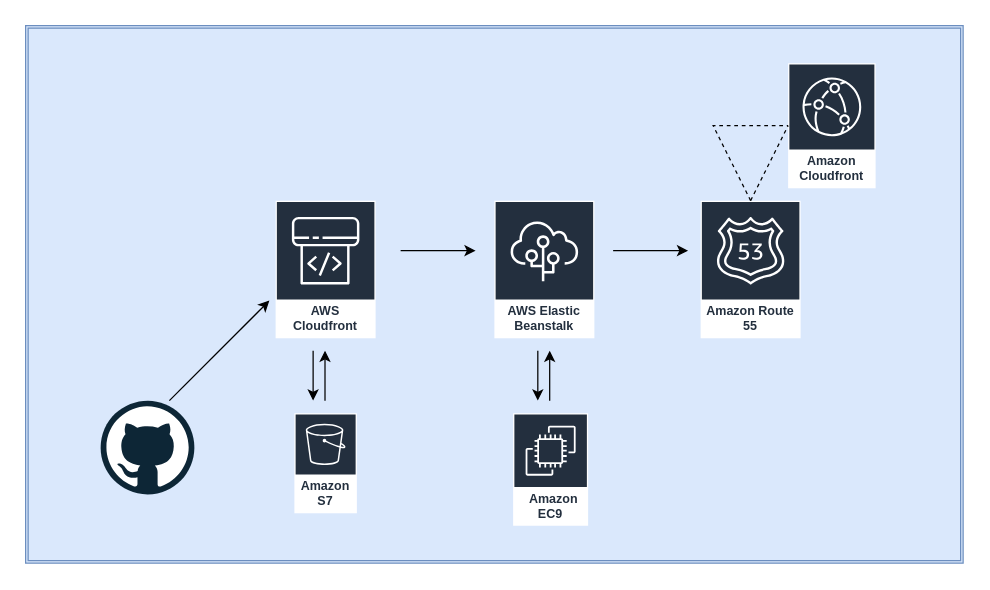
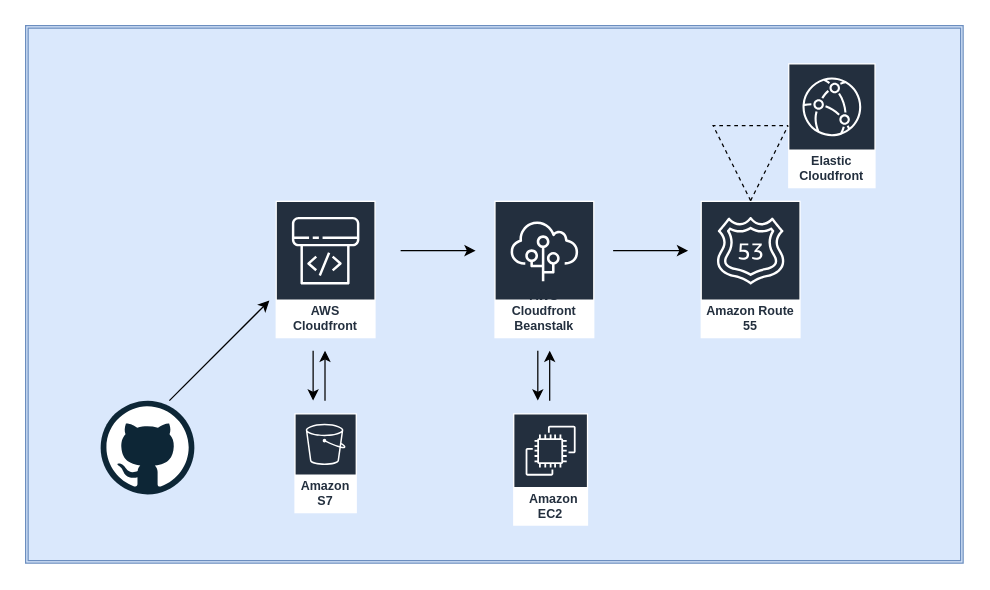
  <mxCell id="0" />
  <mxCell id="1" parent="0" />
  <mxCell id="2" value="" style="shape=ext;double=1;rounded=0;whiteSpace=wrap;html=1;fillColor=#dae8fc;strokeColor=#6c8ebf;" vertex="1" parent="1"><mxGeometry x="20" y="20" width="750" height="430" as="geometry" /></mxCell>
- <mxCell id="3" value="&lt;br&gt;&lt;br&gt;&amp;nbsp; Amazon EC9" style="sketch=0;outlineConnect=0;fontColor=#232F3E;gradientColor=none;strokeColor=#ffffff;fillColor=#232F3E;dashed=0;verticalLabelPosition=middle;verticalAlign=bottom;align=center;html=1;whiteSpace=wrap;fontSize=10;fontStyle=1;spacing=3;shape=mxgraph.aws4.productIcon;prIcon=mxgraph.aws4.ec2;" vertex="1" parent="1"><mxGeometry x="410" y="330" width="60" height="90" as="geometry" /></mxCell>
- <mxCell id="4" value="AWS Elastic Beanstalk" style="sketch=0;outlineConnect=0;fontColor=#232F3E;gradientColor=none;strokeColor=#ffffff;fillColor=#232F3E;dashed=0;verticalLabelPosition=middle;verticalAlign=bottom;align=center;html=1;whiteSpace=wrap;fontSize=10;fontStyle=1;spacing=3;shape=mxgraph.aws4.productIcon;prIcon=mxgraph.aws4.elastic_beanstalk;" vertex="1" parent="1"><mxGeometry x="395" y="160" width="80" height="110" as="geometry" /></mxCell>
+ <mxCell id="3" value="&lt;br&gt;&lt;br&gt;&amp;nbsp; Amazon EC2" style="sketch=0;outlineConnect=0;fontColor=#232F3E;gradientColor=none;strokeColor=#ffffff;fillColor=#232F3E;dashed=0;verticalLabelPosition=middle;verticalAlign=bottom;align=center;html=1;whiteSpace=wrap;fontSize=10;fontStyle=1;spacing=3;shape=mxgraph.aws4.productIcon;prIcon=mxgraph.aws4.ec2;" vertex="1" parent="1"><mxGeometry x="410" y="330" width="60" height="90" as="geometry" /></mxCell>
+ <mxCell id="4" value="AWS Cloudfront Beanstalk" style="sketch=0;outlineConnect=0;fontColor=#232F3E;gradientColor=none;strokeColor=#ffffff;fillColor=#232F3E;dashed=0;verticalLabelPosition=middle;verticalAlign=bottom;align=center;html=1;whiteSpace=wrap;fontSize=10;fontStyle=1;spacing=3;shape=mxgraph.aws4.productIcon;prIcon=mxgraph.aws4.elastic_beanstalk;" vertex="1" parent="1"><mxGeometry x="395" y="160" width="80" height="110" as="geometry" /></mxCell>
  <mxCell id="5" value="AWS Cloudfront" style="sketch=0;outlineConnect=0;fontColor=#232F3E;gradientColor=none;strokeColor=#ffffff;fillColor=#232F3E;dashed=0;verticalLabelPosition=middle;verticalAlign=bottom;align=center;html=1;whiteSpace=wrap;fontSize=10;fontStyle=1;spacing=3;shape=mxgraph.aws4.productIcon;prIcon=mxgraph.aws4.codepipeline;" vertex="1" parent="1"><mxGeometry x="220" y="160" width="80" height="110" as="geometry" /></mxCell>
  <mxCell id="6" value="Amazon S7" style="sketch=0;outlineConnect=0;fontColor=#232F3E;gradientColor=none;strokeColor=#ffffff;fillColor=#232F3E;dashed=0;verticalLabelPosition=middle;verticalAlign=bottom;align=center;html=1;whiteSpace=wrap;fontSize=10;fontStyle=1;spacing=3;shape=mxgraph.aws4.productIcon;prIcon=mxgraph.aws4.s3;" vertex="1" parent="1"><mxGeometry x="235" y="330" width="50" height="80" as="geometry" /></mxCell>
  <mxCell id="7" value="Amazon Route 55" style="sketch=0;outlineConnect=0;fontColor=#232F3E;gradientColor=none;strokeColor=#ffffff;fillColor=#232F3E;dashed=0;verticalLabelPosition=middle;verticalAlign=bottom;align=center;html=1;whiteSpace=wrap;fontSize=10;fontStyle=1;spacing=3;shape=mxgraph.aws4.productIcon;prIcon=mxgraph.aws4.route_53;" vertex="1" parent="1"><mxGeometry x="560" y="160" width="80" height="110" as="geometry" /></mxCell>
- <mxCell id="8" value="Amazon Cloudfront" style="sketch=0;outlineConnect=0;fontColor=#232F3E;gradientColor=none;strokeColor=#ffffff;fillColor=#232F3E;dashed=0;verticalLabelPosition=middle;verticalAlign=bottom;align=center;html=1;whiteSpace=wrap;fontSize=10;fontStyle=1;spacing=3;shape=mxgraph.aws4.productIcon;prIcon=mxgraph.aws4.cloudfront;" vertex="1" parent="1"><mxGeometry x="630" y="50" width="70" height="100" as="geometry" /></mxCell>
+ <mxCell id="8" value="Elastic Cloudfront" style="sketch=0;outlineConnect=0;fontColor=#232F3E;gradientColor=none;strokeColor=#ffffff;fillColor=#232F3E;dashed=0;verticalLabelPosition=middle;verticalAlign=bottom;align=center;html=1;whiteSpace=wrap;fontSize=10;fontStyle=1;spacing=3;shape=mxgraph.aws4.productIcon;prIcon=mxgraph.aws4.cloudfront;" vertex="1" parent="1"><mxGeometry x="630" y="50" width="70" height="100" as="geometry" /></mxCell>
  <mxCell id="9" value="" style="dashed=0;outlineConnect=0;html=1;align=center;labelPosition=center;verticalLabelPosition=bottom;verticalAlign=top;shape=mxgraph.weblogos.github" vertex="1" parent="1"><mxGeometry x="80" y="320" width="75" height="75" as="geometry" /></mxCell>
  <mxCell id="10" value="" style="endArrow=classic;html=1;rounded=0;" edge="1" parent="1"><mxGeometry width="50" height="50" relative="1" as="geometry"><mxPoint x="135" y="320" as="sourcePoint" /><mxPoint x="215" y="240" as="targetPoint" /></mxGeometry></mxCell>
  <mxCell id="11" value="" style="endArrow=classic;html=1;rounded=0;" edge="1" parent="1"><mxGeometry width="50" height="50" relative="1" as="geometry"><mxPoint x="259.5" y="320" as="sourcePoint" /><mxPoint x="259.5" y="280" as="targetPoint" /></mxGeometry></mxCell>
  <mxCell id="12" value="" style="endArrow=classic;html=1;rounded=0;" edge="1" parent="1"><mxGeometry width="50" height="50" relative="1" as="geometry"><mxPoint x="490" y="200" as="sourcePoint" /><mxPoint x="550" y="200" as="targetPoint" /></mxGeometry></mxCell>
  <mxCell id="13" value="" style="endArrow=classic;html=1;rounded=0;" edge="1" parent="1"><mxGeometry width="50" height="50" relative="1" as="geometry"><mxPoint x="250" y="280" as="sourcePoint" /><mxPoint x="250" y="320" as="targetPoint" /></mxGeometry></mxCell>
  <mxCell id="14" value="" style="endArrow=classic;html=1;rounded=0;" edge="1" parent="1"><mxGeometry width="50" height="50" relative="1" as="geometry"><mxPoint x="439.25" y="320" as="sourcePoint" /><mxPoint x="439.25" y="280" as="targetPoint" /></mxGeometry></mxCell>
  <mxCell id="15" value="" style="endArrow=classic;html=1;rounded=0;" edge="1" parent="1"><mxGeometry width="50" height="50" relative="1" as="geometry"><mxPoint x="429.75" y="280" as="sourcePoint" /><mxPoint x="429.75" y="320" as="targetPoint" /></mxGeometry></mxCell>
  <mxCell id="16" value="" style="endArrow=classic;html=1;rounded=0;" edge="1" parent="1"><mxGeometry width="50" height="50" relative="1" as="geometry"><mxPoint x="320" y="200" as="sourcePoint" /><mxPoint x="380" y="200" as="targetPoint" /></mxGeometry></mxCell>
  <mxCell id="17" value="" style="endArrow=none;dashed=1;html=1;rounded=0;" edge="1" parent="1"><mxGeometry width="50" height="50" relative="1" as="geometry"><mxPoint x="600" y="160" as="sourcePoint" /><mxPoint x="630" y="100" as="targetPoint" /><Array as="points"><mxPoint x="570" y="100" /></Array></mxGeometry></mxCell>
  <mxCell id="18" value="" style="endArrow=none;dashed=1;html=1;rounded=0;" edge="1" parent="1"><mxGeometry width="50" height="50" relative="1" as="geometry"><mxPoint x="600" y="160" as="sourcePoint" /><mxPoint x="630" y="100" as="targetPoint" /></mxGeometry></mxCell>
